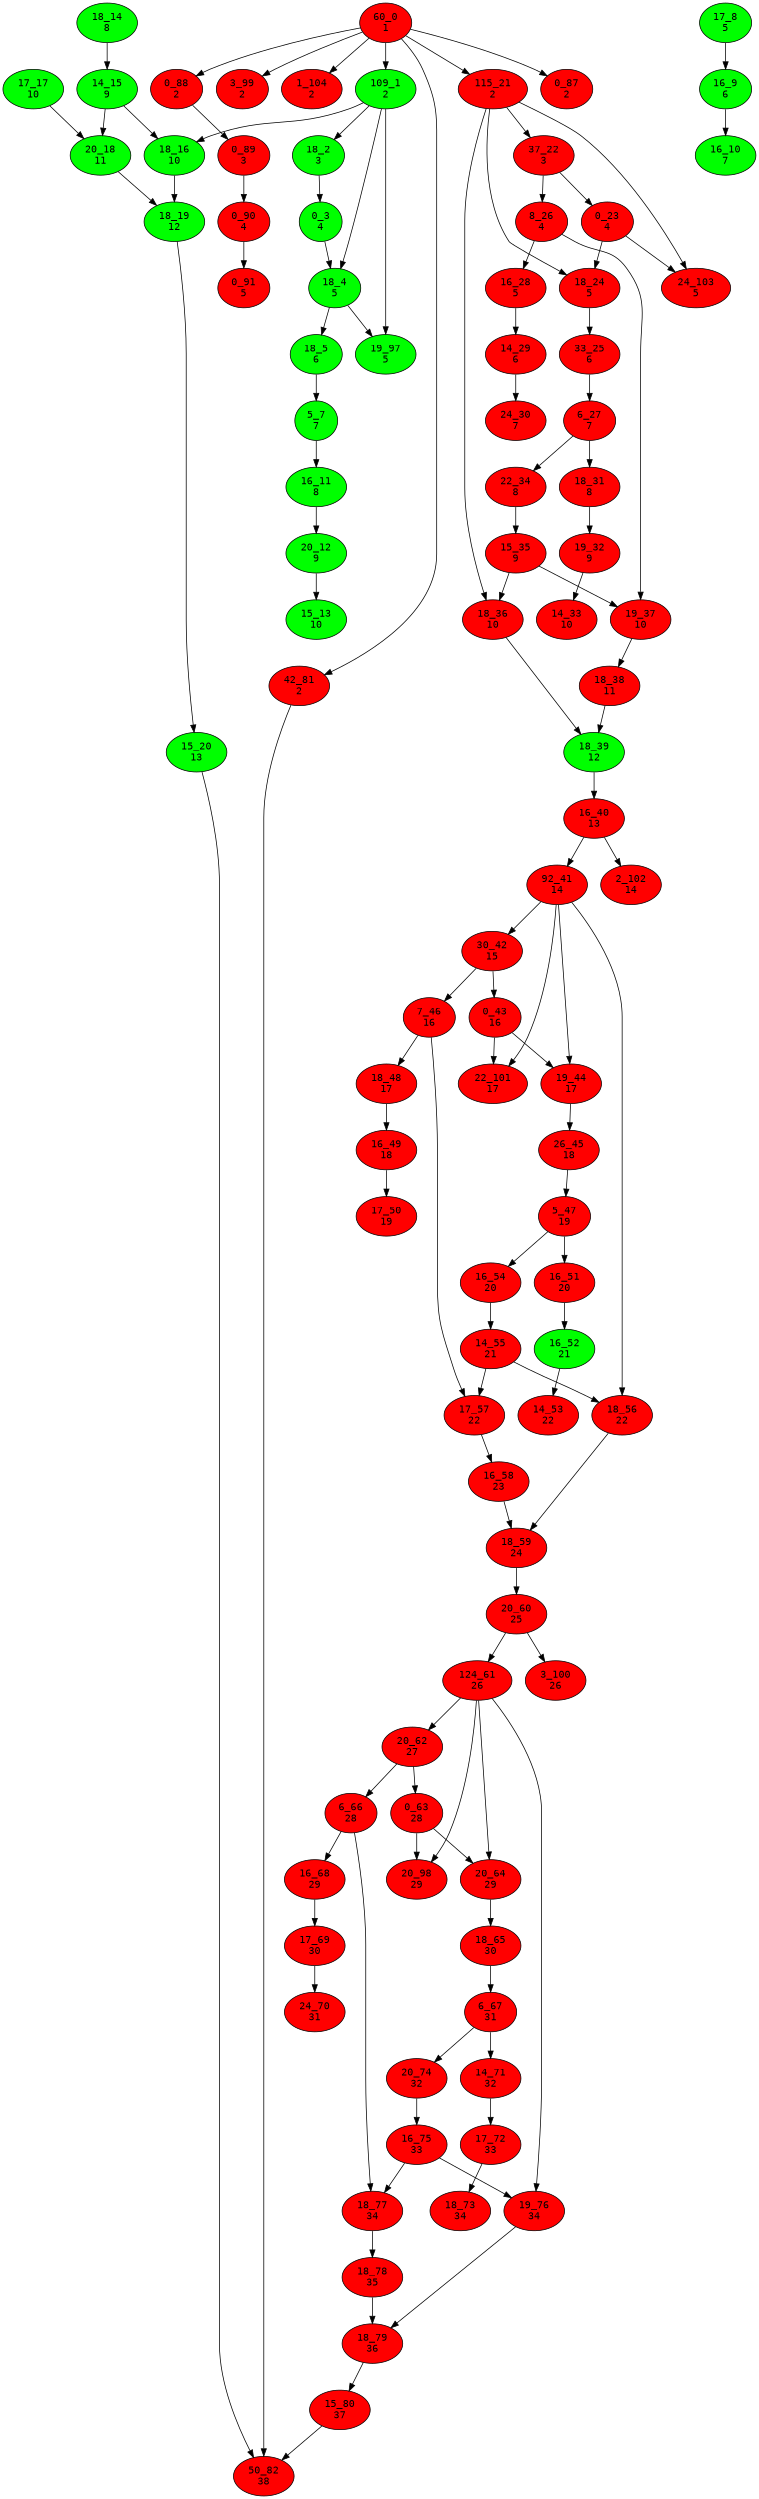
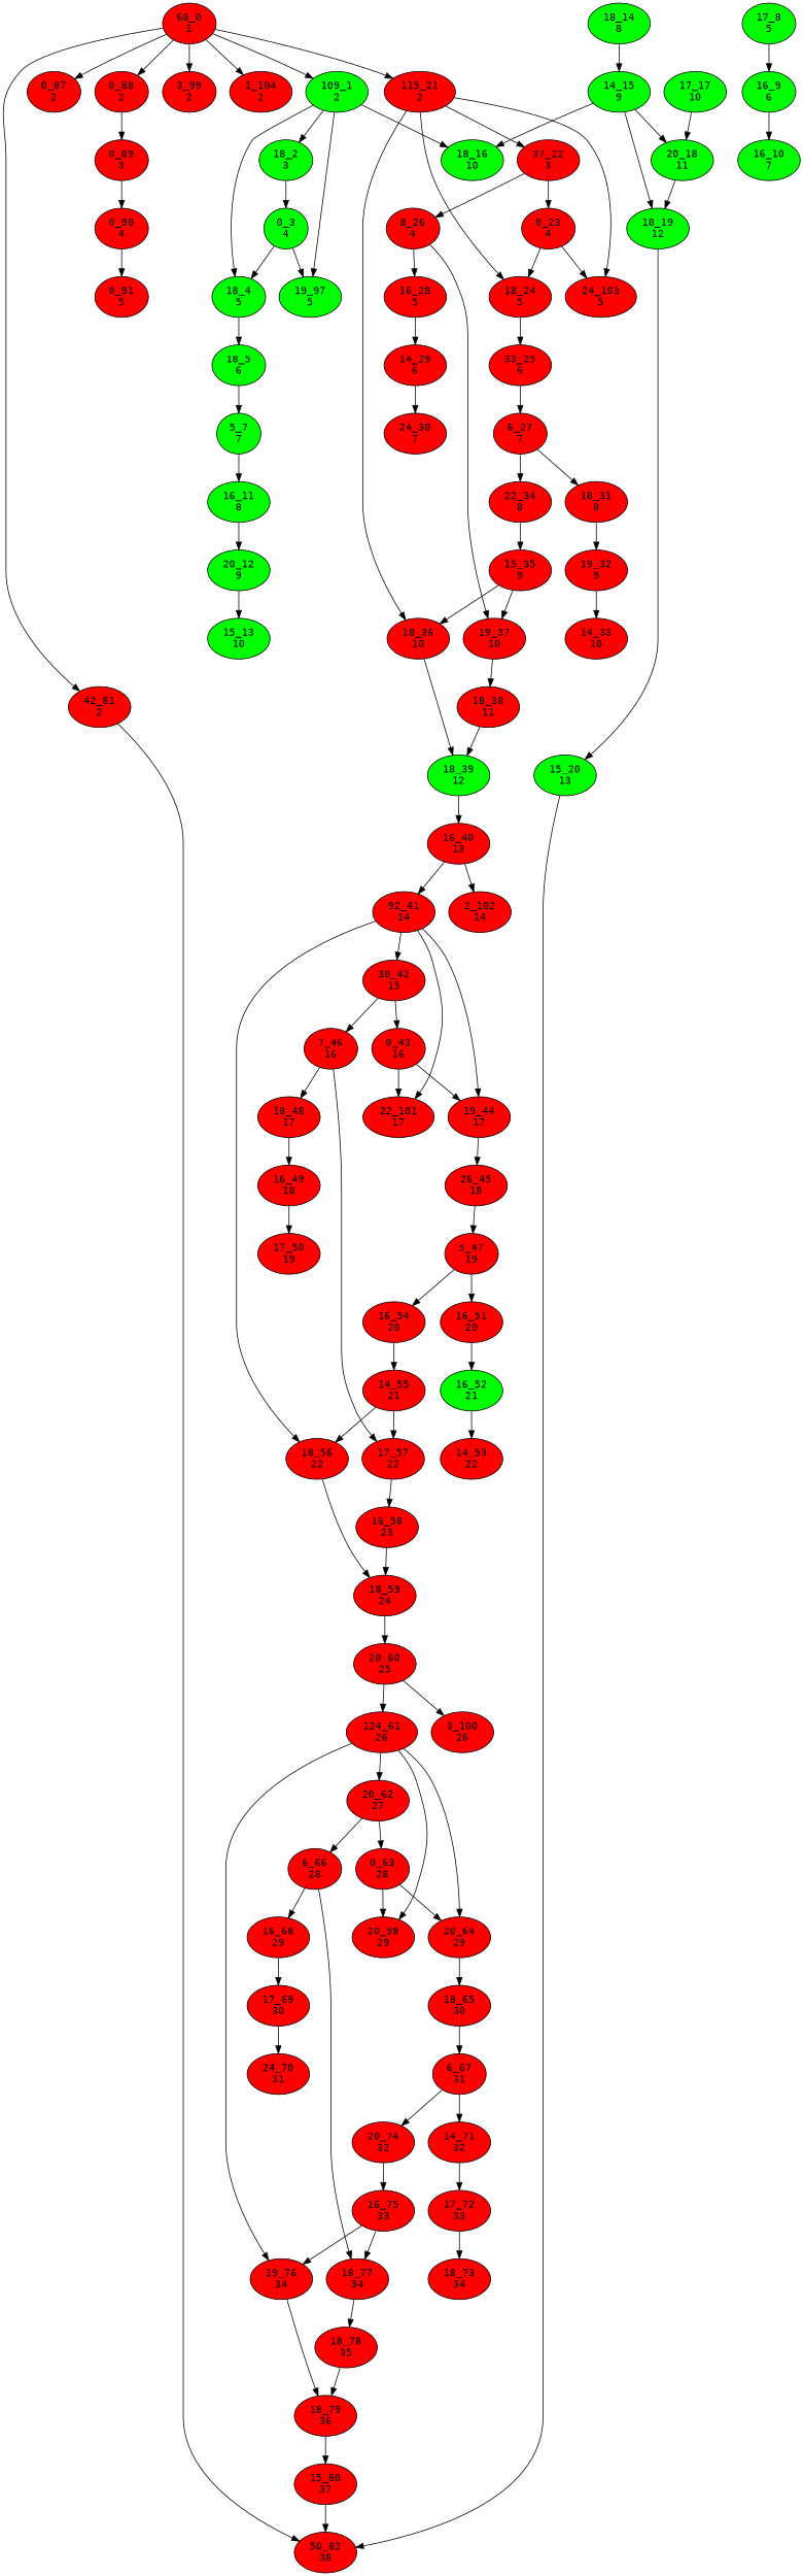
  digraph {
    fontname="DejaVu Sans Mono"
    node [fillcolor=red fontname="DejaVu Sans Mono" style=filled]
    edge [fontname="DejaVu Sans Mono"]
    "109_1\n2" [fillcolor=green]
    "60_0\n1"
    "115_21\n2"
    "42_81\n2"
    "0_87\n2"
    "0_88\n2"
    "3_99\n2"
    "1_104\n2"
    "18_2\n3" [fillcolor=green]
    "18_4\n5" [fillcolor=green]
    "19_97\n5" [fillcolor=green]
    "18_16\n10" [fillcolor=green]
    "37_22\n3"
    "18_24\n5"
    "24_103\n5"
    "18_36\n10"
    "50_82\n38"
    "0_89\n3"
    "0_3\n4" [fillcolor=green]
    "18_5\n6" [fillcolor=green]
    "18_19\n12" [fillcolor=green]
    "0_23\n4"
    "8_26\n4"
    "33_25\n6"
    "18_39\n12" [fillcolor=green]
    "0_90\n4"
    "5_7\n7" [fillcolor=green]
    "15_20\n13" [fillcolor=green]
    "16_28\n5"
    "19_37\n10"
    "6_27\n7"
    "16_40\n13"
    "0_91\n5"
    "17_8\n5" [fillcolor=green]
    "16_9\n6" [fillcolor=green]
    "17_17\n10" [fillcolor=green]
    "20_18\n11" [fillcolor=green]
    "14_29\n6"
    "18_38\n11"
    "16_10\n7" [fillcolor=green]
    "24_30\n7"
    "16_11\n8" [fillcolor=green]
    "18_31\n8"
    "22_34\n8"
    "20_12\n9" [fillcolor=green]
    "18_14\n8" [fillcolor=green]
    "14_15\n9" [fillcolor=green]
    "19_32\n9"
    "15_35\n9"
    "15_13\n10" [fillcolor=green]
    "14_33\n10"
    "92_41\n14"
    "2_102\n14"
    "30_42\n15"
    "19_44\n17"
    "22_101\n17"
    "18_56\n22"
    "0_43\n16"
    "7_46\n16"
    "26_45\n18"
    "18_59\n24"
    "18_48\n17"
    "17_57\n22"
    "5_47\n19"
    "20_60\n25"
    "16_49\n18"
    "16_58\n23"
    "17_50\n19"
    "16_51\n20"
    "16_54\n20"
    "16_52\n21" [fillcolor=green]
    "14_55\n21"
    "14_53\n22"
    "124_61\n26"
    "3_100\n26"
    "20_62\n27"
    "20_64\n29"
    "20_98\n29"
    "19_76\n34"
    "0_63\n28"
    "6_66\n28"
    "18_65\n30"
    "18_79\n36"
    "16_68\n29"
    "18_77\n34"
    "6_67\n31"
    "15_80\n37"
    "17_69\n30"
    "18_78\n35"
    "24_70\n31"
    "14_71\n32"
    "20_74\n32"
    "17_72\n33"
    "16_75\n33"
    "18_73\n34"
    "109_1\n2" -> "18_2\n3"
    "109_1\n2" -> "18_4\n5"
    "109_1\n2" -> "19_97\n5"
    "109_1\n2" -> "18_16\n10"
    "60_0\n1" -> "109_1\n2"
    "60_0\n1" -> "115_21\n2"
    "60_0\n1" -> "42_81\n2"
    "60_0\n1" -> "0_87\n2"
    "60_0\n1" -> "0_88\n2"
    "60_0\n1" -> "3_99\n2"
    "60_0\n1" -> "1_104\n2"
    "115_21\n2" -> "37_22\n3"
    "115_21\n2" -> "18_24\n5"
    "115_21\n2" -> "24_103\n5"
    "115_21\n2" -> "18_36\n10"
    "42_81\n2" -> "50_82\n38"
    "0_88\n2" -> "0_89\n3"
    "18_2\n3" -> "0_3\n4"
    "18_4\n5" -> "18_5\n6"
-   "18_16\n10" -> "18_19\n12"
+   "14_15\n9" -> "18_19\n12"
    "37_22\n3" -> "0_23\n4"
    "37_22\n3" -> "8_26\n4"
    "18_24\n5" -> "33_25\n6"
    "18_36\n10" -> "18_39\n12"
    "0_89\n3" -> "0_90\n4"
    "0_3\n4" -> "18_4\n5"
-   "18_4\n5" -> "19_97\n5"
+   "0_3\n4" -> "19_97\n5"
    "18_5\n6" -> "5_7\n7"
    "18_19\n12" -> "15_20\n13"
    "0_23\n4" -> "18_24\n5"
    "0_23\n4" -> "24_103\n5"
    "8_26\n4" -> "16_28\n5"
    "8_26\n4" -> "19_37\n10"
    "33_25\n6" -> "6_27\n7"
    "18_39\n12" -> "16_40\n13"
    "0_90\n4" -> "0_91\n5"
    "5_7\n7" -> "16_11\n8"
    "15_20\n13" -> "50_82\n38"
    "16_28\n5" -> "14_29\n6"
    "19_37\n10" -> "18_38\n11"
    "6_27\n7" -> "18_31\n8"
    "6_27\n7" -> "22_34\n8"
    "16_40\n13" -> "92_41\n14"
    "16_40\n13" -> "2_102\n14"
    "17_8\n5" -> "16_9\n6"
    "16_9\n6" -> "16_10\n7"
    "17_17\n10" -> "20_18\n11"
    "20_18\n11" -> "18_19\n12"
    "14_29\n6" -> "24_30\n7"
    "18_38\n11" -> "18_39\n12"
    "16_11\n8" -> "20_12\n9"
    "18_31\n8" -> "19_32\n9"
    "22_34\n8" -> "15_35\n9"
    "20_12\n9" -> "15_13\n10"
    "18_14\n8" -> "14_15\n9"
    "14_15\n9" -> "18_16\n10"
    "14_15\n9" -> "20_18\n11"
    "19_32\n9" -> "14_33\n10"
    "15_35\n9" -> "18_36\n10"
    "15_35\n9" -> "19_37\n10"
    "92_41\n14" -> "30_42\n15"
    "92_41\n14" -> "19_44\n17"
    "92_41\n14" -> "22_101\n17"
    "92_41\n14" -> "18_56\n22"
    "30_42\n15" -> "0_43\n16"
    "30_42\n15" -> "7_46\n16"
    "19_44\n17" -> "26_45\n18"
    "18_56\n22" -> "18_59\n24"
    "0_43\n16" -> "19_44\n17"
    "0_43\n16" -> "22_101\n17"
    "7_46\n16" -> "18_48\n17"
    "7_46\n16" -> "17_57\n22"
    "26_45\n18" -> "5_47\n19"
    "18_59\n24" -> "20_60\n25"
    "18_48\n17" -> "16_49\n18"
    "17_57\n22" -> "16_58\n23"
    "5_47\n19" -> "16_51\n20"
    "5_47\n19" -> "16_54\n20"
    "20_60\n25" -> "124_61\n26"
    "20_60\n25" -> "3_100\n26"
    "16_49\n18" -> "17_50\n19"
    "16_58\n23" -> "18_59\n24"
    "16_51\n20" -> "16_52\n21"
    "16_54\n20" -> "14_55\n21"
    "16_52\n21" -> "14_53\n22"
    "14_55\n21" -> "18_56\n22"
    "14_55\n21" -> "17_57\n22"
    "124_61\n26" -> "20_62\n27"
    "124_61\n26" -> "20_64\n29"
    "124_61\n26" -> "20_98\n29"
    "124_61\n26" -> "19_76\n34"
    "20_62\n27" -> "0_63\n28"
    "20_62\n27" -> "6_66\n28"
    "20_64\n29" -> "18_65\n30"
    "19_76\n34" -> "18_79\n36"
    "0_63\n28" -> "20_64\n29"
    "0_63\n28" -> "20_98\n29"
    "6_66\n28" -> "16_68\n29"
    "6_66\n28" -> "18_77\n34"
    "18_65\n30" -> "6_67\n31"
    "18_79\n36" -> "15_80\n37"
    "16_68\n29" -> "17_69\n30"
    "18_77\n34" -> "18_78\n35"
    "6_67\n31" -> "14_71\n32"
    "6_67\n31" -> "20_74\n32"
    "15_80\n37" -> "50_82\n38"
    "17_69\n30" -> "24_70\n31"
    "18_78\n35" -> "18_79\n36"
    "14_71\n32" -> "17_72\n33"
    "20_74\n32" -> "16_75\n33"
    "17_72\n33" -> "18_73\n34"
    "16_75\n33" -> "19_76\n34"
    "16_75\n33" -> "18_77\n34"
  }
